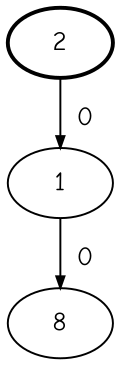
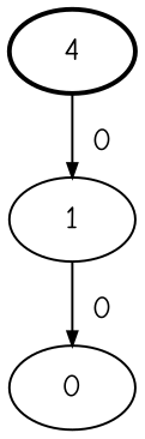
  digraph {
    fontname="Comic Neue"
    node [fontname="Comic Neue"]
    edge [arrowsize=0.6 fontname="Comic Neue" headlabel=0 labelangle=-40 labeldistance=2.0]
-   2 [penwidth=2]
+   2 [penwidth=2 label=4]
    1
-   0 [label=8]
+   0
    2 -> 1
    1 -> 0
  }
